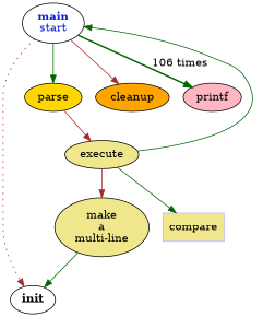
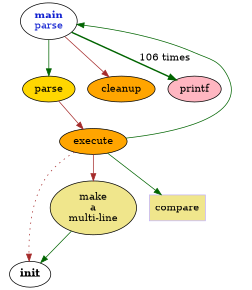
  digraph {
    node [style=filled]
    edge [color=darkgreen]
-   n1 [fontcolor="#1020d0" label=<<b>main</b><br/>start> style=""]
+   n1 [fontcolor="#1020d0" label=<<b>main</b><br/>parse> style=""]
    n2 [label=<<b><u>init</u></b>> style=""]
    parse [fillcolor=gold]
    cleanup [fillcolor=orange]
    printf [fillcolor=lightpink]
-   execute [fillcolor=khaki]
+   execute [fillcolor=orange]
    n7 [fillcolor=khaki label="make\na\nmulti-line"]
    compare [color=".7 .3 1.0" fillcolor=khaki shape=rectangle]
-   n1 -> n2 [color=brown style=dotted]
+   execute -> n2 [color=brown style=dotted]
    n1 -> parse [weight=8]
    n1 -> cleanup [color=brown]
    n1 -> printf [label="106 times" style=bold]
    parse -> execute [color=brown]
    execute -> n1
    execute -> n7 [color=brown]
    execute -> compare
    n7 -> n2
  }
